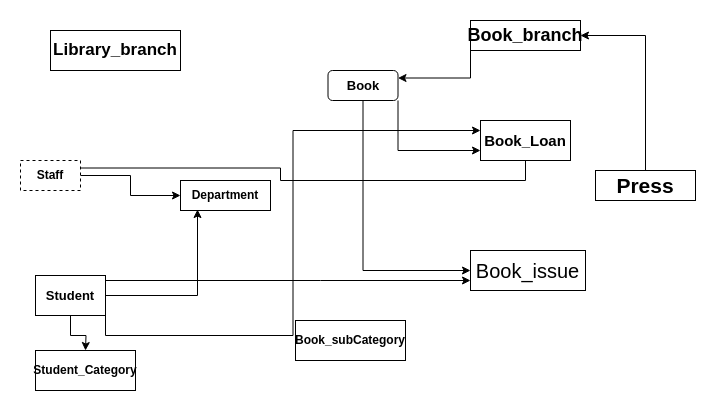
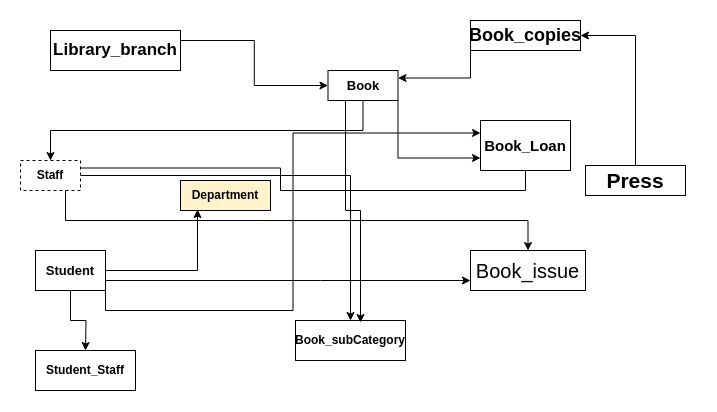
  <mxCell id="0" />
  <mxCell id="1" parent="0" />
- <mxCell id="2" value="&lt;b&gt;Student_Category&lt;/b&gt;" style="rounded=0;whiteSpace=wrap;html=1;" vertex="1" parent="1"><mxGeometry x="35" y="350" width="100" height="40" as="geometry" /></mxCell>
- <mxCell id="3" style="edgeStyle=orthogonalEdgeStyle;rounded=0;orthogonalLoop=1;jettySize=auto;html=1;exitX=1;exitY=0.5;exitDx=0;exitDy=0;fontSize=15;" edge="1" parent="1" source="6" target="22"><mxGeometry relative="1" as="geometry" /></mxCell>
+ <mxCell id="2" value="&lt;b&gt;Student_Staff&lt;/b&gt;" style="rounded=0;whiteSpace=wrap;html=1;" vertex="1" parent="1"><mxGeometry x="35" y="350" width="100" height="40" as="geometry" /></mxCell>
+ <mxCell id="3" style="edgeStyle=orthogonalEdgeStyle;rounded=0;orthogonalLoop=1;jettySize=auto;html=1;exitX=1;exitY=0.5;exitDx=0;exitDy=0;fontSize=15;" edge="1" parent="1" source="6" target="12"><mxGeometry relative="1" as="geometry" /></mxCell>
  <mxCell id="4" style="edgeStyle=orthogonalEdgeStyle;rounded=0;orthogonalLoop=1;jettySize=auto;html=1;exitX=1;exitY=0.25;exitDx=0;exitDy=0;entryX=0.5;entryY=1;entryDx=0;entryDy=0;fontSize=15;endArrow=none;" edge="1" parent="1" source="6" target="23"><mxGeometry relative="1" as="geometry" /></mxCell>
+ <mxCell id="5" style="edgeStyle=orthogonalEdgeStyle;rounded=0;orthogonalLoop=1;jettySize=auto;html=1;exitX=0.75;exitY=1;exitDx=0;exitDy=0;fontSize=15;" edge="1" parent="1" source="6" target="19"><mxGeometry relative="1" as="geometry" /></mxCell>
  <mxCell id="6" value="&lt;b&gt;Staff&lt;/b&gt;" style="rounded=0;whiteSpace=wrap;html=1;dashed=1;" vertex="1" parent="1"><mxGeometry x="20" y="160" width="60" height="30" as="geometry" /></mxCell>
  <mxCell id="7" value="" style="edgeStyle=orthogonalEdgeStyle;rounded=0;orthogonalLoop=1;jettySize=auto;html=1;fontSize=15;" edge="1" parent="1" source="11"><mxGeometry relative="1" as="geometry"><mxPoint x="85" y="350" as="targetPoint" /></mxGeometry></mxCell>
  <mxCell id="8" style="edgeStyle=orthogonalEdgeStyle;rounded=0;orthogonalLoop=1;jettySize=auto;html=1;exitX=1;exitY=0.5;exitDx=0;exitDy=0;entryX=0.189;entryY=0.967;entryDx=0;entryDy=0;entryPerimeter=0;fontSize=15;" edge="1" parent="1" source="11" target="22"><mxGeometry relative="1" as="geometry" /></mxCell>
  <mxCell id="9" style="edgeStyle=orthogonalEdgeStyle;rounded=0;orthogonalLoop=1;jettySize=auto;html=1;exitX=1;exitY=1;exitDx=0;exitDy=0;entryX=0;entryY=0.25;entryDx=0;entryDy=0;fontSize=15;" edge="1" parent="1" source="11" target="23"><mxGeometry relative="1" as="geometry" /></mxCell>
  <mxCell id="10" style="edgeStyle=orthogonalEdgeStyle;rounded=0;orthogonalLoop=1;jettySize=auto;html=1;exitX=1;exitY=0.75;exitDx=0;exitDy=0;fontSize=15;" edge="1" parent="1" source="11"><mxGeometry relative="1" as="geometry"><mxPoint x="470" y="280" as="targetPoint" /><Array as="points"><mxPoint x="320" y="280" /><mxPoint x="320" y="280" /></Array></mxGeometry></mxCell>
- <mxCell id="11" value="&lt;b&gt;&lt;font style=&quot;font-size: 13px&quot;&gt;Student&lt;/font&gt;&lt;/b&gt;" style="rounded=0;whiteSpace=wrap;html=1;" vertex="1" parent="1"><mxGeometry x="35" y="275" width="70" height="40" as="geometry" /></mxCell>
+ <mxCell id="11" value="&lt;b&gt;&lt;font style=&quot;font-size: 13px&quot;&gt;Student&lt;/font&gt;&lt;/b&gt;" style="rounded=0;whiteSpace=wrap;html=1;" vertex="1" parent="1"><mxGeometry x="35" y="250" width="70" height="40" as="geometry" /></mxCell>
  <mxCell id="12" value="&lt;b&gt;Book_subCategory&lt;/b&gt;" style="rounded=0;whiteSpace=wrap;html=1;" vertex="1" parent="1"><mxGeometry x="295" y="320" width="110" height="40" as="geometry" /></mxCell>
- <mxCell id="13" style="edgeStyle=orthogonalEdgeStyle;rounded=0;orthogonalLoop=1;jettySize=auto;html=1;exitX=0.5;exitY=1;exitDx=0;exitDy=0;entryX=0;entryY=0.5;entryDx=0;entryDy=0;fontSize=15;" edge="1" parent="1" source="16" target="19"><mxGeometry relative="1" as="geometry" /></mxCell>
+ <mxCell id="13" style="edgeStyle=orthogonalEdgeStyle;rounded=0;orthogonalLoop=1;jettySize=auto;html=1;exitX=0.5;exitY=1;exitDx=0;exitDy=0;fontSize=15;" edge="1" parent="1" source="16" target="6"><mxGeometry relative="1" as="geometry" /></mxCell>
  <mxCell id="14" style="edgeStyle=orthogonalEdgeStyle;rounded=0;orthogonalLoop=1;jettySize=auto;html=1;exitX=1;exitY=1;exitDx=0;exitDy=0;entryX=0;entryY=0.75;entryDx=0;entryDy=0;fontSize=15;" edge="1" parent="1" source="16" target="23"><mxGeometry relative="1" as="geometry" /></mxCell>
- <mxCell id="16" value="&lt;b&gt;&lt;font style=&quot;font-size: 13px&quot;&gt;Book&lt;/font&gt;&lt;/b&gt;" style="whiteSpace=wrap;html=1;rounded=1;" vertex="1" parent="1"><mxGeometry x="327.5" y="70" width="70" height="30" as="geometry" /></mxCell>
+ <mxCell id="15" style="edgeStyle=orthogonalEdgeStyle;rounded=0;orthogonalLoop=1;jettySize=auto;html=1;exitX=0.25;exitY=1;exitDx=0;exitDy=0;entryX=0.591;entryY=0.05;entryDx=0;entryDy=0;entryPerimeter=0;fontSize=15;" edge="1" parent="1" source="16" target="12"><mxGeometry relative="1" as="geometry" /></mxCell>
+ <mxCell id="16" value="&lt;b&gt;&lt;font style=&quot;font-size: 13px&quot;&gt;Book&lt;/font&gt;&lt;/b&gt;" style="rounded=0;whiteSpace=wrap;html=1;" vertex="1" parent="1"><mxGeometry x="327.5" y="70" width="70" height="30" as="geometry" /></mxCell>
+ <mxCell id="17" style="edgeStyle=orthogonalEdgeStyle;rounded=0;orthogonalLoop=1;jettySize=auto;html=1;exitX=1;exitY=0.25;exitDx=0;exitDy=0;entryX=0;entryY=0.5;entryDx=0;entryDy=0;fontSize=15;" edge="1" parent="1" source="18" target="16"><mxGeometry relative="1" as="geometry" /></mxCell>
  <mxCell id="18" value="&lt;font style=&quot;font-size: 17px&quot;&gt;&lt;b&gt;Library_branch&lt;/b&gt;&lt;/font&gt;" style="rounded=0;whiteSpace=wrap;html=1;" vertex="1" parent="1"><mxGeometry x="50" y="30" width="130" height="40" as="geometry" /></mxCell>
  <mxCell id="19" value="&lt;font style=&quot;font-size: 20px&quot;&gt;Book_issue&lt;/font&gt;" style="rounded=0;whiteSpace=wrap;html=1;" vertex="1" parent="1"><mxGeometry x="470" y="250" width="115" height="40" as="geometry" /></mxCell>
  <mxCell id="20" style="edgeStyle=orthogonalEdgeStyle;rounded=0;orthogonalLoop=1;jettySize=auto;html=1;exitX=0.5;exitY=0;exitDx=0;exitDy=0;entryX=1;entryY=0.5;entryDx=0;entryDy=0;fontSize=15;" edge="1" parent="1" source="21" target="25"><mxGeometry relative="1" as="geometry" /></mxCell>
- <mxCell id="21" value="&lt;font style=&quot;font-size: 21px&quot;&gt;&lt;b&gt;Press&lt;/b&gt;&lt;/font&gt;" style="rounded=0;whiteSpace=wrap;html=1;" vertex="1" parent="1"><mxGeometry x="595" y="170" width="100" height="30" as="geometry" /></mxCell>
- <mxCell id="22" value="&lt;b&gt;Department&lt;/b&gt;" style="rounded=0;whiteSpace=wrap;html=1;" vertex="1" parent="1"><mxGeometry x="180" y="180" width="90" height="30" as="geometry" /></mxCell>
- <mxCell id="23" value="&lt;b&gt;&lt;font style=&quot;font-size: 15px&quot;&gt;Book_Loan&lt;/font&gt;&lt;/b&gt;" style="rounded=0;whiteSpace=wrap;html=1;" vertex="1" parent="1"><mxGeometry x="480" y="120" width="90" height="40" as="geometry" /></mxCell>
+ <mxCell id="21" value="&lt;font style=&quot;font-size: 21px&quot;&gt;&lt;b&gt;Press&lt;/b&gt;&lt;/font&gt;" style="rounded=0;whiteSpace=wrap;html=1;" vertex="1" parent="1"><mxGeometry x="585" y="165" width="100" height="30" as="geometry" /></mxCell>
+ <mxCell id="22" value="&lt;b&gt;Department&lt;/b&gt;" style="rounded=0;whiteSpace=wrap;html=1;fillColor=#fff2cc;" vertex="1" parent="1"><mxGeometry x="180" y="180" width="90" height="30" as="geometry" /></mxCell>
+ <mxCell id="23" value="&lt;b&gt;&lt;font style=&quot;font-size: 15px&quot;&gt;Book_Loan&lt;/font&gt;&lt;/b&gt;" style="rounded=0;whiteSpace=wrap;html=1;" vertex="1" parent="1"><mxGeometry x="480" y="120" width="90" height="50" as="geometry" /></mxCell>
  <mxCell id="24" style="edgeStyle=orthogonalEdgeStyle;rounded=0;orthogonalLoop=1;jettySize=auto;html=1;exitX=0;exitY=1;exitDx=0;exitDy=0;entryX=1;entryY=0.25;entryDx=0;entryDy=0;fontSize=15;" edge="1" parent="1" source="25" target="16"><mxGeometry relative="1" as="geometry" /></mxCell>
- <mxCell id="25" value="&lt;font style=&quot;font-size: 18px&quot;&gt;&lt;b&gt;Book_branch&lt;/b&gt;&lt;/font&gt;" style="rounded=0;whiteSpace=wrap;html=1;" vertex="1" parent="1"><mxGeometry x="470" y="20" width="110" height="30" as="geometry" /></mxCell>
+ <mxCell id="25" value="&lt;font style=&quot;font-size: 18px&quot;&gt;&lt;b&gt;Book_copies&lt;/b&gt;&lt;/font&gt;" style="rounded=0;whiteSpace=wrap;html=1;" vertex="1" parent="1"><mxGeometry x="470" y="20" width="110" height="30" as="geometry" /></mxCell>
